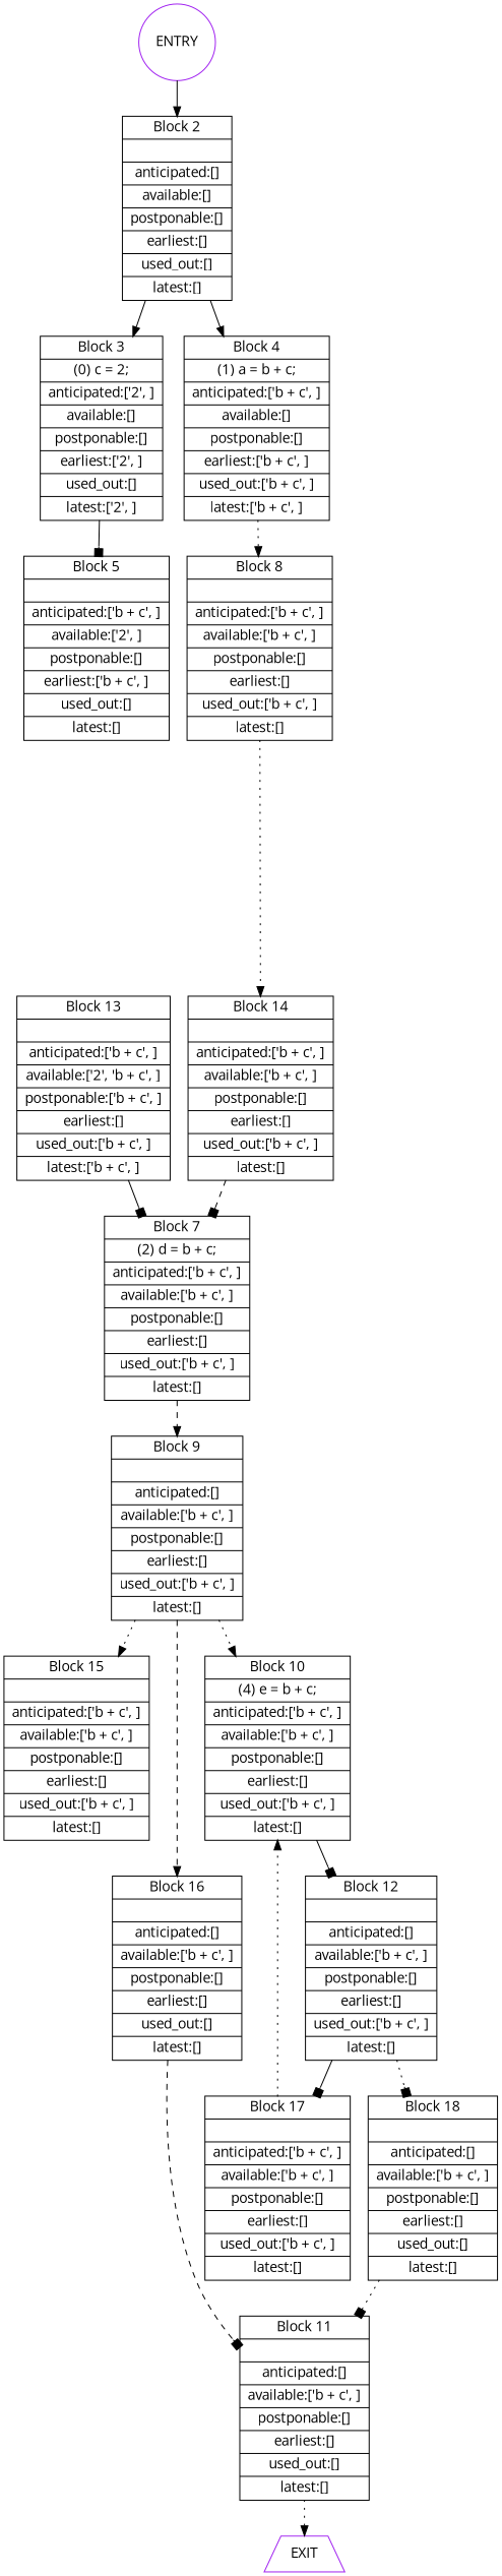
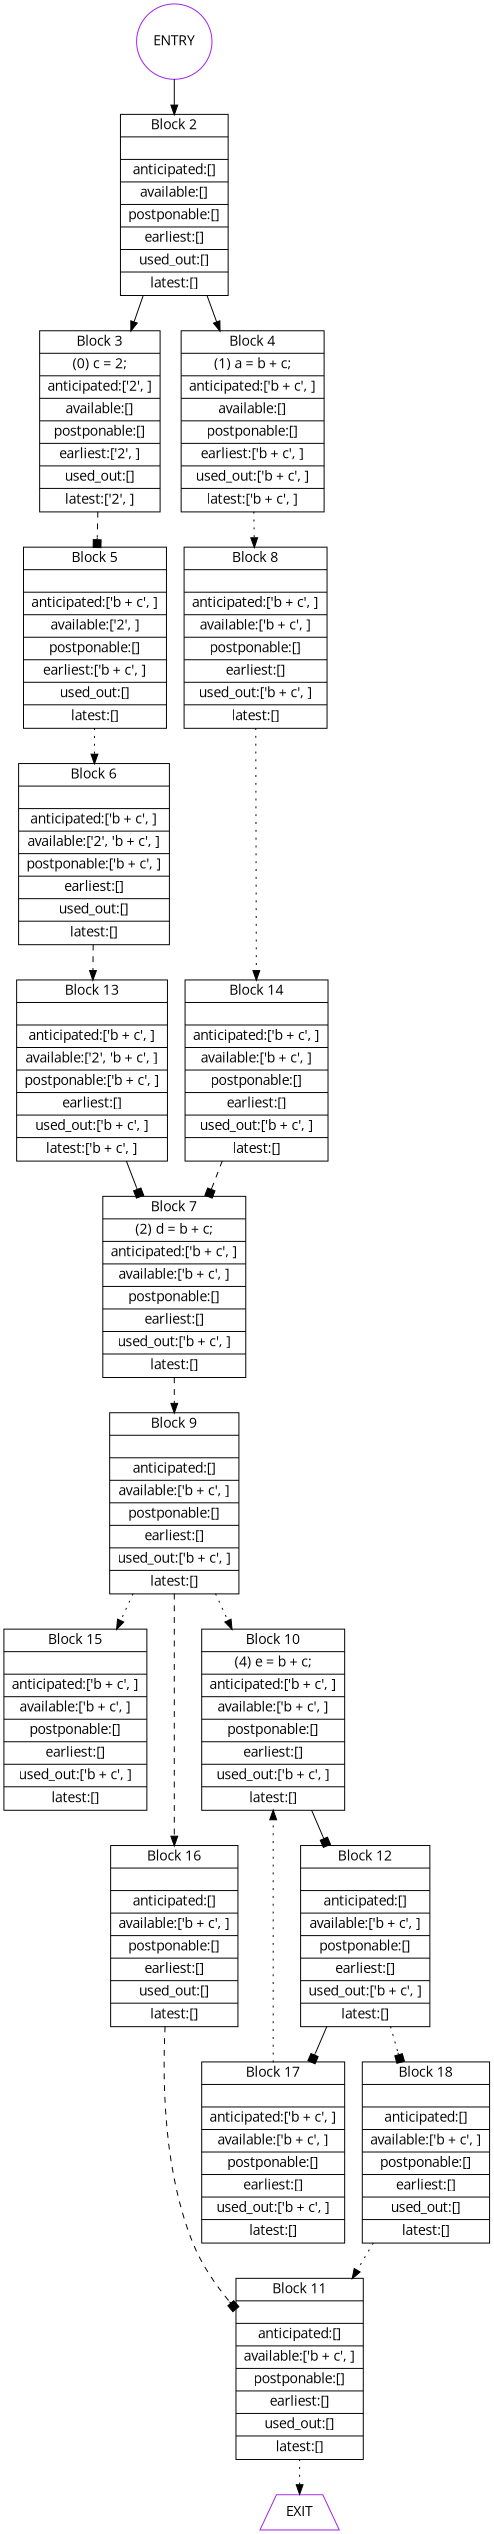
  digraph {
    fontname="Open Sans"
    node [fontname="Open Sans" shape=record]
    edge [arrowhead=normal fontname="Open Sans" style=dotted]
    n1 [color=purple label=ENTRY shape=circle]
    n2 [label=<{Block 2||anticipated:[]|available:[]|postponable:[]|earliest:[]|used_out:[]|latest:[]}>]
    n3 [label=<{Block 3|(0) c = 2;|anticipated:['2', ]|available:[]|postponable:[]|earliest:['2', ]|used_out:[]|latest:['2', ]}>]
    n4 [label=<{Block 4|(1) a = b + c;|anticipated:['b + c', ]|available:[]|postponable:[]|earliest:['b + c', ]|used_out:['b + c', ]|latest:['b + c', ]}>]
    n5 [color=purple label=EXIT shape=trapezium]
    n6 [label=<{Block 5||anticipated:['b + c', ]|available:['2', ]|postponable:[]|earliest:['b + c', ]|used_out:[]|latest:[]}>]
    n7 [label=<{Block 8||anticipated:['b + c', ]|available:['b + c', ]|postponable:[]|earliest:[]|used_out:['b + c', ]|latest:[]}>]
+   n8 [label=<{Block 6||anticipated:['b + c', ]|available:['2', 'b + c', ]|postponable:['b + c', ]|earliest:[]|used_out:[]|latest:[]}>]
    n9 [label=<{Block 14||anticipated:['b + c', ]|available:['b + c', ]|postponable:[]|earliest:[]|used_out:['b + c', ]|latest:[]}>]
    n10 [label=<{Block 13||anticipated:['b + c', ]|available:['2', 'b + c', ]|postponable:['b + c', ]|earliest:[]|used_out:['b + c', ]|latest:['b + c', ]}>]
    n11 [label=<{Block 7|(2) d = b + c;|anticipated:['b + c', ]|available:['b + c', ]|postponable:[]|earliest:[]|used_out:['b + c', ]|latest:[]}>]
    n12 [label=<{Block 9||anticipated:[]|available:['b + c', ]|postponable:[]|earliest:[]|used_out:['b + c', ]|latest:[]}>]
    n13 [label=<{Block 15||anticipated:['b + c', ]|available:['b + c', ]|postponable:[]|earliest:[]|used_out:['b + c', ]|latest:[]}>]
    n14 [label=<{Block 16||anticipated:[]|available:['b + c', ]|postponable:[]|earliest:[]|used_out:[]|latest:[]}>]
    n15 [label=<{Block 10|(4) e = b + c;|anticipated:['b + c', ]|available:['b + c', ]|postponable:[]|earliest:[]|used_out:['b + c', ]|latest:[]}>]
    n16 [label=<{Block 11||anticipated:[]|available:['b + c', ]|postponable:[]|earliest:[]|used_out:[]|latest:[]}>]
    n17 [label=<{Block 12||anticipated:[]|available:['b + c', ]|postponable:[]|earliest:[]|used_out:['b + c', ]|latest:[]}>]
    n18 [label=<{Block 17||anticipated:['b + c', ]|available:['b + c', ]|postponable:[]|earliest:[]|used_out:['b + c', ]|latest:[]}>]
    n19 [label=<{Block 18||anticipated:[]|available:['b + c', ]|postponable:[]|earliest:[]|used_out:[]|latest:[]}>]
    n1 -> n2 [style=solid]
    n2 -> n3 [style=solid]
    n2 -> n4 [style=solid]
-   n3 -> n6 [arrowhead=box style=solid]
+   n3 -> n6 [arrowhead=box style=dashed]
    n4 -> n7
+   n6 -> n8
    n7 -> n9
+   n8 -> n10 [style=dashed]
    n9 -> n11 [arrowhead=box style=dashed]
    n10 -> n11 [arrowhead=box style=solid]
    n11 -> n12 [style=dashed]
    n12 -> n13
    n12 -> n14 [style=dashed]
    n12 -> n15
    n14 -> n16 [arrowhead=box style=dashed]
    n15 -> n17 [arrowhead=box style=solid]
    n16 -> n5
    n17 -> n18 [arrowhead=box style=solid]
    n17 -> n19 [arrowhead=box]
    n18 -> n15
-   n19 -> n16 [arrowhead=box]
+   n19 -> n16
  }
